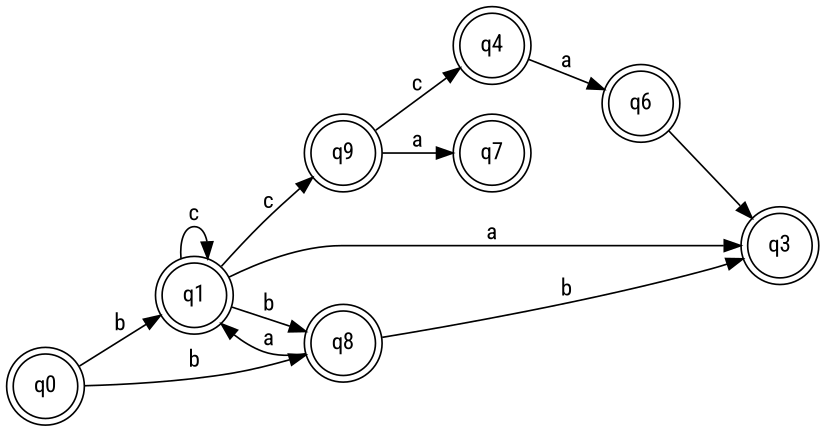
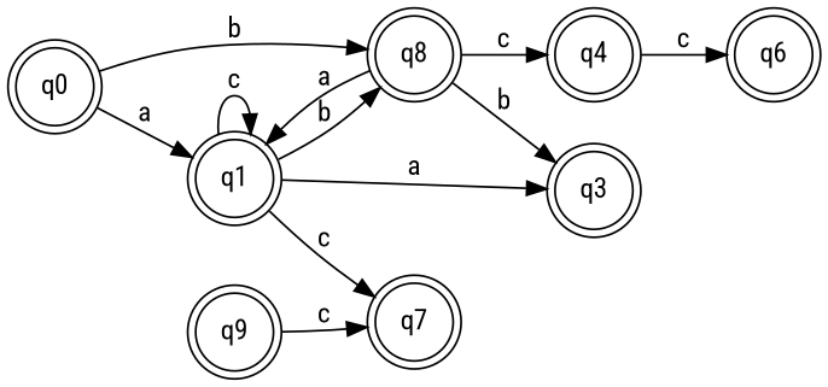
  digraph {
    fontname="Roboto Condensed"
    rankdir=LR
    node [fontname="Roboto Condensed" peripheries=2 shape=circle]
    edge [fontname="Roboto Condensed"]
    q3 [shape=doublecircle]
    n2 [label=q0]
    q1
    n4 [label=q8]
    n5 [label=q9]
    q4
    q7
    q6
-   n2 -> q1 [label=b]
+   n2 -> q1 [label=a]
    n2 -> n4 [label=b]
    q1 -> q3 [label=a]
    q1 -> q1 [label=c]
    q1 -> n4 [label=b]
-   q1 -> n5 [label=c]
+   q1 -> q7 [label=c]
    n4 -> q3 [label=b]
    n4 -> q1 [label=a]
-   n5 -> q4 [label=c]
-   n5 -> q7 [label=a]
-   q4 -> q6 [label=a]
-   q6 -> q3
+   n4 -> q4 [label=c]
+   n5 -> q7 [label=c]
+   q4 -> q6 [label=c]
  }
